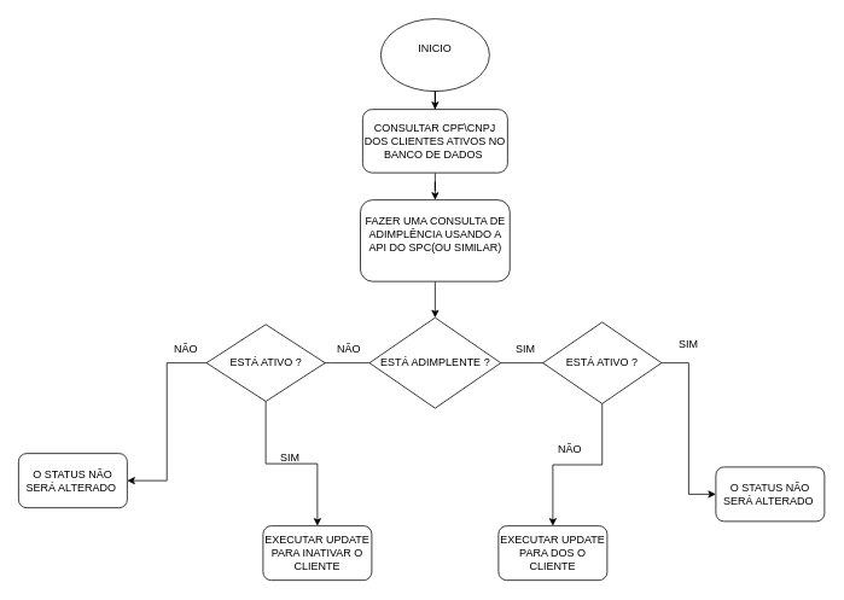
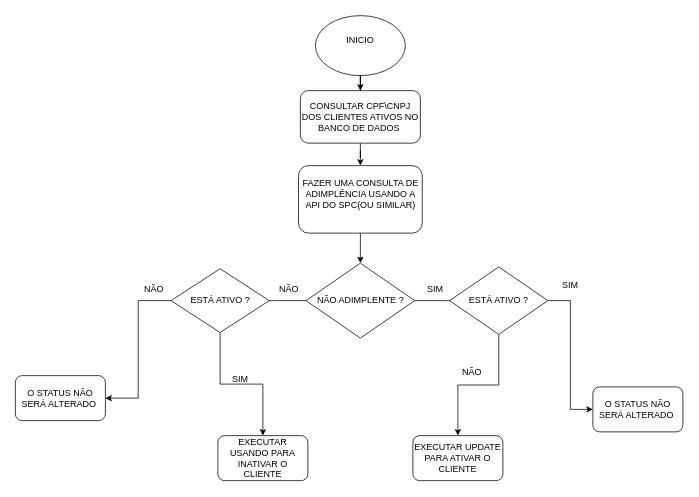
  <mxCell id="0" />
  <mxCell id="1" parent="0" />
  <mxCell id="2" value="INICIO&lt;div&gt;&lt;br&gt;&lt;/div&gt;" style="ellipse;whiteSpace=wrap;html=1;" vertex="1" parent="1"><mxGeometry x="420" y="20" width="120" height="80" as="geometry" /></mxCell>
  <mxCell id="3" value="" style="edgeStyle=orthogonalEdgeStyle;rounded=0;orthogonalLoop=1;jettySize=auto;html=1;exitX=0.5;exitY=1;exitDx=0;exitDy=0;" edge="1" parent="1" source="2" target="5"><mxGeometry relative="1" as="geometry"><mxPoint x="480" y="150" as="targetPoint" /><mxPoint x="480" y="100" as="sourcePoint" /></mxGeometry></mxCell>
  <mxCell id="4" value="" style="edgeStyle=orthogonalEdgeStyle;rounded=0;orthogonalLoop=1;jettySize=auto;html=1;" edge="1" parent="1" source="5" target="7"><mxGeometry relative="1" as="geometry" /></mxCell>
  <mxCell id="5" value="CONSULTAR CPF\CNPJ DOS CLIENTES ATIVOS NO BANCO DE DADOS&amp;nbsp;" style="rounded=1;whiteSpace=wrap;html=1;" vertex="1" parent="1"><mxGeometry x="400" y="120" width="160" height="70" as="geometry" /></mxCell>
  <mxCell id="6" value="" style="edgeStyle=orthogonalEdgeStyle;rounded=0;orthogonalLoop=1;jettySize=auto;html=1;" edge="1" parent="1" source="7" target="10"><mxGeometry relative="1" as="geometry" /></mxCell>
  <mxCell id="7" value="FAZER UMA CONSULTA DE ADIMPLÊNCIA USANDO A API DO SPC(OU SIMILAR)&lt;div&gt;&lt;br&gt;&lt;/div&gt;" style="whiteSpace=wrap;html=1;rounded=1;" vertex="1" parent="1"><mxGeometry x="397.5" y="220" width="165" height="90" as="geometry" /></mxCell>
  <mxCell id="8" value="" style="edgeStyle=orthogonalEdgeStyle;rounded=0;orthogonalLoop=1;jettySize=auto;html=1;" edge="1" parent="1" source="10"><mxGeometry relative="1" as="geometry"><mxPoint x="631" y="400" as="targetPoint" /></mxGeometry></mxCell>
  <mxCell id="9" value="" style="edgeStyle=orthogonalEdgeStyle;rounded=0;orthogonalLoop=1;jettySize=auto;html=1;" edge="1" parent="1" source="10"><mxGeometry relative="1" as="geometry"><mxPoint x="320" y="400" as="targetPoint" /></mxGeometry></mxCell>
- <mxCell id="10" value="ESTÁ ADIMPLENTE ?" style="rhombus;whiteSpace=wrap;html=1;" vertex="1" parent="1"><mxGeometry x="407.5" y="350" width="145" height="100" as="geometry" /></mxCell>
+ <mxCell id="10" value="NÃO ADIMPLENTE ?" style="rhombus;whiteSpace=wrap;html=1;" vertex="1" parent="1"><mxGeometry x="407.5" y="350" width="145" height="100" as="geometry" /></mxCell>
  <mxCell id="11" value="SIM" style="text;html=1;align=center;verticalAlign=middle;whiteSpace=wrap;rounded=0;" vertex="1" parent="1"><mxGeometry x="550" y="370" width="60" height="30" as="geometry" /></mxCell>
  <mxCell id="12" value="NÃO" style="text;html=1;align=center;verticalAlign=middle;whiteSpace=wrap;rounded=0;" vertex="1" parent="1"><mxGeometry x="350" y="370" width="70" height="30" as="geometry" /></mxCell>
  <mxCell id="13" style="edgeStyle=orthogonalEdgeStyle;rounded=0;orthogonalLoop=1;jettySize=auto;html=1;exitX=1;exitY=0.5;exitDx=0;exitDy=0;entryX=0;entryY=0.5;entryDx=0;entryDy=0;" edge="1" parent="1" source="15" target="19"><mxGeometry relative="1" as="geometry"><mxPoint x="790" y="400" as="targetPoint" /></mxGeometry></mxCell>
  <mxCell id="14" style="edgeStyle=orthogonalEdgeStyle;rounded=0;orthogonalLoop=1;jettySize=auto;html=1;exitX=0.5;exitY=1;exitDx=0;exitDy=0;entryX=0.5;entryY=0;entryDx=0;entryDy=0;" edge="1" parent="1" source="15" target="16"><mxGeometry relative="1" as="geometry" /></mxCell>
  <mxCell id="15" value="ESTÁ ATIVO ?" style="rhombus;whiteSpace=wrap;html=1;" vertex="1" parent="1"><mxGeometry x="599" y="355" width="131" height="90" as="geometry" /></mxCell>
- <mxCell id="16" value="EXECUTAR UPDATE PARA DOS O CLIENTE" style="rounded=1;whiteSpace=wrap;html=1;" vertex="1" parent="1"><mxGeometry x="550" y="580" width="120" height="60" as="geometry" /></mxCell>
+ <mxCell id="16" value="EXECUTAR UPDATE PARA ATIVAR O CLIENTE" style="rounded=1;whiteSpace=wrap;html=1;" vertex="1" parent="1"><mxGeometry x="550" y="580" width="120" height="60" as="geometry" /></mxCell>
  <mxCell id="17" value="NÃO" style="text;html=1;align=center;verticalAlign=middle;whiteSpace=wrap;rounded=0;" vertex="1" parent="1"><mxGeometry x="599" y="480" width="60" height="30" as="geometry" /></mxCell>
  <mxCell id="18" value="SIM" style="text;html=1;align=center;verticalAlign=middle;whiteSpace=wrap;rounded=0;" vertex="1" parent="1"><mxGeometry x="730" y="365" width="60" height="30" as="geometry" /></mxCell>
  <mxCell id="19" value="O STATUS NÃO SERÁ ALTERADO&amp;nbsp;" style="rounded=1;whiteSpace=wrap;html=1;" vertex="1" parent="1"><mxGeometry x="790" y="515" width="120" height="60" as="geometry" /></mxCell>
  <mxCell id="20" style="edgeStyle=orthogonalEdgeStyle;rounded=0;orthogonalLoop=1;jettySize=auto;html=1;exitX=0.5;exitY=1;exitDx=0;exitDy=0;entryX=0.5;entryY=0;entryDx=0;entryDy=0;" edge="1" parent="1" source="21" target="22"><mxGeometry relative="1" as="geometry"><mxPoint x="293" y="500" as="targetPoint" /></mxGeometry></mxCell>
  <mxCell id="21" value="ESTÁ ATIVO ?" style="rhombus;whiteSpace=wrap;html=1;" vertex="1" parent="1"><mxGeometry x="227.5" y="357.5" width="131" height="85" as="geometry" /></mxCell>
- <mxCell id="22" value="EXECUTAR UPDATE PARA INATIVAR O CLIENTE" style="rounded=1;whiteSpace=wrap;html=1;" vertex="1" parent="1"><mxGeometry x="290" y="580" width="120" height="60" as="geometry" /></mxCell>
+ <mxCell id="22" value="EXECUTAR USANDO PARA INATIVAR O CLIENTE" style="rounded=1;whiteSpace=wrap;html=1;" vertex="1" parent="1"><mxGeometry x="290" y="580" width="120" height="60" as="geometry" /></mxCell>
  <mxCell id="23" value="SIM" style="text;html=1;align=center;verticalAlign=middle;whiteSpace=wrap;rounded=0;" vertex="1" parent="1"><mxGeometry x="290" y="490" width="60" height="30" as="geometry" /></mxCell>
  <mxCell id="24" style="edgeStyle=orthogonalEdgeStyle;rounded=0;orthogonalLoop=1;jettySize=auto;html=1;exitX=0;exitY=0.5;exitDx=0;exitDy=0;entryX=1;entryY=0.5;entryDx=0;entryDy=0;" edge="1" parent="1" source="21" target="26"><mxGeometry relative="1" as="geometry" /></mxCell>
  <mxCell id="25" value="NÃO" style="text;html=1;align=center;verticalAlign=middle;whiteSpace=wrap;rounded=0;" vertex="1" parent="1"><mxGeometry x="170" y="370" width="70" height="30" as="geometry" /></mxCell>
  <mxCell id="26" value="O STATUS NÃO SERÁ ALTERADO&amp;nbsp;" style="rounded=1;whiteSpace=wrap;html=1;" vertex="1" parent="1"><mxGeometry x="20" y="500" width="120" height="60" as="geometry" /></mxCell>
